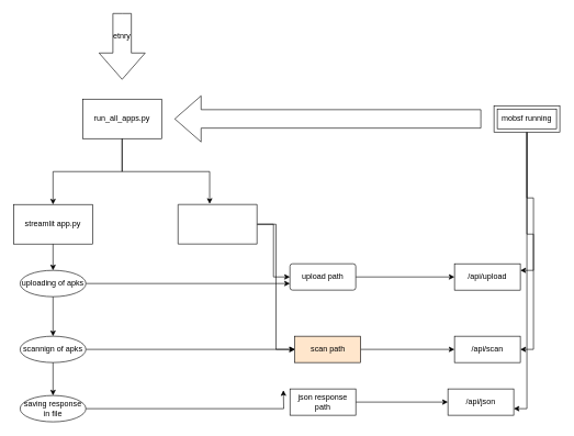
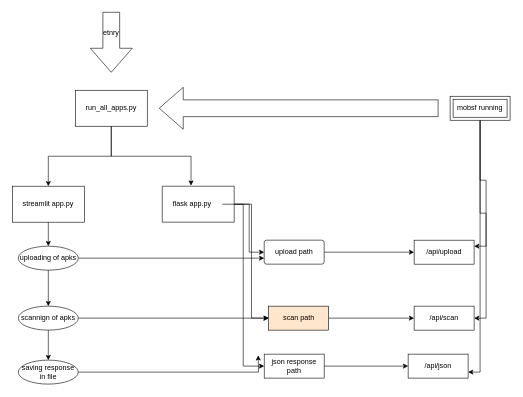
  <mxCell id="0" />
  <mxCell id="1" parent="0" />
  <mxCell id="2" style="edgeStyle=orthogonalEdgeStyle;rounded=0;orthogonalLoop=1;jettySize=auto;html=1;exitX=0.5;exitY=1;exitDx=0;exitDy=0;entryX=0.5;entryY=0;entryDx=0;entryDy=0;" edge="1" parent="1" source="3" target="32"><mxGeometry relative="1" as="geometry" /></mxCell>
  <mxCell id="3" value="" style="rounded=0;whiteSpace=wrap;html=1;fontStyle=1" vertex="1" parent="1"><mxGeometry x="125" y="150" width="120" height="60" as="geometry" /></mxCell>
  <mxCell id="4" value="run_all_apps.py" style="text;strokeColor=none;align=center;fillColor=none;html=1;verticalAlign=middle;whiteSpace=wrap;rounded=0;" vertex="1" parent="1"><mxGeometry x="125" y="150" width="120" height="60" as="geometry" /></mxCell>
  <mxCell id="5" value="" style="html=1;shadow=0;dashed=0;align=center;verticalAlign=middle;shape=mxgraph.arrows2.arrow;dy=0.6;dx=40;direction=south;notch=0;" vertex="1" parent="1"><mxGeometry x="150" y="20" width="70" height="100" as="geometry" /></mxCell>
  <mxCell id="6" value="etnry" style="text;strokeColor=none;align=center;fillColor=none;html=1;verticalAlign=middle;whiteSpace=wrap;rounded=0;rotation=0;" vertex="1" parent="1"><mxGeometry x="155" y="40" width="60" height="30" as="geometry" /></mxCell>
  <mxCell id="7" style="edgeStyle=orthogonalEdgeStyle;rounded=0;orthogonalLoop=1;jettySize=auto;html=1;entryX=0;entryY=0.5;entryDx=0;entryDy=0;" edge="1" parent="1" source="9" target="17"><mxGeometry relative="1" as="geometry" /></mxCell>
  <mxCell id="8" style="edgeStyle=orthogonalEdgeStyle;rounded=0;orthogonalLoop=1;jettySize=auto;html=1;entryX=0;entryY=0.5;entryDx=0;entryDy=0;" edge="1" parent="1" source="9" target="19"><mxGeometry relative="1" as="geometry" /></mxCell>
  <mxCell id="9" value="" style="verticalLabelPosition=bottom;verticalAlign=top;html=1;shape=mxgraph.basic.rect;fillColor2=none;strokeWidth=1;size=20;indent=5;" vertex="1" parent="1"><mxGeometry x="270" y="310" width="120" height="60" as="geometry" /></mxCell>
+ <mxCell id="10" style="edgeStyle=orthogonalEdgeStyle;rounded=0;orthogonalLoop=1;jettySize=auto;html=1;entryX=0;entryY=0.5;entryDx=0;entryDy=0;" edge="1" parent="1" source="11" target="21"><mxGeometry relative="1" as="geometry" /></mxCell>
+ <mxCell id="11" value="flask app.py&lt;br&gt;" style="text;strokeColor=none;align=center;fillColor=none;html=1;verticalAlign=middle;whiteSpace=wrap;rounded=0;" vertex="1" parent="1"><mxGeometry x="270" y="320" width="100" height="40" as="geometry" /></mxCell>
  <mxCell id="12" style="edgeStyle=orthogonalEdgeStyle;rounded=0;orthogonalLoop=1;jettySize=auto;html=1;exitX=0.5;exitY=1;exitDx=0;exitDy=0;entryX=0.4;entryY=-0.017;entryDx=0;entryDy=0;entryPerimeter=0;" edge="1" parent="1" source="3" target="9"><mxGeometry relative="1" as="geometry" /></mxCell>
  <mxCell id="13" style="edgeStyle=orthogonalEdgeStyle;rounded=0;orthogonalLoop=1;jettySize=auto;html=1;exitX=1;exitY=0.5;exitDx=0;exitDy=0;entryX=0;entryY=0.75;entryDx=0;entryDy=0;" edge="1" parent="1" source="33" target="17"><mxGeometry relative="1" as="geometry" /></mxCell>
  <mxCell id="14" style="edgeStyle=orthogonalEdgeStyle;rounded=0;orthogonalLoop=1;jettySize=auto;html=1;exitX=1;exitY=0.5;exitDx=0;exitDy=0;entryX=0;entryY=0.5;entryDx=0;entryDy=0;" edge="1" parent="1" source="35" target="19"><mxGeometry relative="1" as="geometry" /></mxCell>
  <mxCell id="15" style="edgeStyle=orthogonalEdgeStyle;rounded=0;orthogonalLoop=1;jettySize=auto;html=1;exitX=1;exitY=0.5;exitDx=0;exitDy=0;" edge="1" parent="1" source="37"><mxGeometry relative="1" as="geometry"><mxPoint x="430" y="592" as="targetPoint" /></mxGeometry></mxCell>
  <mxCell id="16" style="edgeStyle=orthogonalEdgeStyle;rounded=0;orthogonalLoop=1;jettySize=auto;html=1;exitX=1;exitY=0.5;exitDx=0;exitDy=0;entryX=0;entryY=0.5;entryDx=0;entryDy=0;" edge="1" parent="1" source="17" target="27"><mxGeometry relative="1" as="geometry" /></mxCell>
  <mxCell id="17" value="upload path" style="rounded=1;arcSize=10;whiteSpace=wrap;html=1;align=center;" vertex="1" parent="1"><mxGeometry x="440" y="400" width="100" height="40" as="geometry" /></mxCell>
  <mxCell id="18" style="edgeStyle=orthogonalEdgeStyle;rounded=0;orthogonalLoop=1;jettySize=auto;html=1;exitX=1;exitY=0.5;exitDx=0;exitDy=0;entryX=0;entryY=0.5;entryDx=0;entryDy=0;" edge="1" parent="1" source="19" target="28"><mxGeometry relative="1" as="geometry" /></mxCell>
  <mxCell id="19" value="scan path" style="whiteSpace=wrap;html=1;align=center;fillColor=#ffe6cc;" vertex="1" parent="1"><mxGeometry x="447.5" y="510" width="100" height="40" as="geometry" /></mxCell>
  <mxCell id="20" style="edgeStyle=orthogonalEdgeStyle;rounded=0;orthogonalLoop=1;jettySize=auto;html=1;exitX=1;exitY=0.5;exitDx=0;exitDy=0;entryX=0;entryY=0.5;entryDx=0;entryDy=0;" edge="1" parent="1" source="21" target="29"><mxGeometry relative="1" as="geometry" /></mxCell>
  <mxCell id="21" value="json response path" style="whiteSpace=wrap;html=1;align=center;" vertex="1" parent="1"><mxGeometry x="440" y="590" width="100" height="40" as="geometry" /></mxCell>
  <mxCell id="22" style="edgeStyle=orthogonalEdgeStyle;rounded=0;orthogonalLoop=1;jettySize=auto;html=1;exitX=0.5;exitY=1;exitDx=0;exitDy=0;entryX=1;entryY=0.25;entryDx=0;entryDy=0;verticalAlign=bottom;horizontal=0;" edge="1" parent="1" source="25" target="27"><mxGeometry relative="1" as="geometry" /></mxCell>
  <mxCell id="23" style="edgeStyle=orthogonalEdgeStyle;rounded=0;orthogonalLoop=1;jettySize=auto;html=1;exitX=0.5;exitY=1;exitDx=0;exitDy=0;entryX=1;entryY=0.5;entryDx=0;entryDy=0;" edge="1" parent="1" source="25" target="28"><mxGeometry relative="1" as="geometry" /></mxCell>
  <mxCell id="24" style="edgeStyle=orthogonalEdgeStyle;rounded=0;orthogonalLoop=1;jettySize=auto;html=1;exitX=0.5;exitY=1;exitDx=0;exitDy=0;entryX=1;entryY=0.75;entryDx=0;entryDy=0;" edge="1" parent="1" source="25" target="29"><mxGeometry relative="1" as="geometry" /></mxCell>
  <mxCell id="25" value="mobsf running" style="shape=ext;margin=3;double=1;whiteSpace=wrap;html=1;align=center;" vertex="1" parent="1"><mxGeometry x="750" y="160" width="100" height="40" as="geometry" /></mxCell>
  <mxCell id="26" value="" style="html=1;shadow=0;dashed=0;align=center;verticalAlign=middle;shape=mxgraph.arrows2.arrow;dy=0.6;dx=40;flipH=1;notch=0;" vertex="1" parent="1"><mxGeometry x="265" y="145" width="465" height="70" as="geometry" /></mxCell>
  <mxCell id="27" value="/api/upload" style="whiteSpace=wrap;html=1;align=center;" vertex="1" parent="1"><mxGeometry x="690" y="400" width="100" height="40" as="geometry" /></mxCell>
  <mxCell id="28" value="/api/scan" style="whiteSpace=wrap;html=1;align=center;" vertex="1" parent="1"><mxGeometry x="690" y="510" width="100" height="40" as="geometry" /></mxCell>
  <mxCell id="29" value="/api/json" style="whiteSpace=wrap;html=1;align=center;" vertex="1" parent="1"><mxGeometry x="680" y="590" width="100" height="40" as="geometry" /></mxCell>
  <mxCell id="30" value="" style="group" vertex="1" connectable="0" parent="1"><mxGeometry x="20" y="310" width="120" height="330" as="geometry" /></mxCell>
  <mxCell id="31" value="" style="rounded=0;whiteSpace=wrap;html=1;" vertex="1" parent="30"><mxGeometry width="120" height="60" as="geometry" /></mxCell>
  <mxCell id="32" value="streamlit app.py" style="text;strokeColor=none;align=center;fillColor=none;html=1;verticalAlign=middle;whiteSpace=wrap;rounded=0;" vertex="1" parent="30"><mxGeometry width="120" height="60" as="geometry" /></mxCell>
  <mxCell id="33" value="uploading of apks&lt;br&gt;" style="ellipse;whiteSpace=wrap;html=1;align=center;" vertex="1" parent="30"><mxGeometry x="10" y="100" width="100" height="40" as="geometry" /></mxCell>
  <mxCell id="34" style="edgeStyle=orthogonalEdgeStyle;rounded=0;orthogonalLoop=1;jettySize=auto;html=1;exitX=0.5;exitY=1;exitDx=0;exitDy=0;entryX=0.5;entryY=0;entryDx=0;entryDy=0;" edge="1" parent="30" source="32" target="33"><mxGeometry relative="1" as="geometry" /></mxCell>
  <mxCell id="35" value="scannign of apks" style="ellipse;whiteSpace=wrap;html=1;align=center;" vertex="1" parent="30"><mxGeometry x="10" y="200" width="100" height="40" as="geometry" /></mxCell>
  <mxCell id="36" style="edgeStyle=orthogonalEdgeStyle;rounded=0;orthogonalLoop=1;jettySize=auto;html=1;exitX=0.5;exitY=1;exitDx=0;exitDy=0;entryX=0.5;entryY=0;entryDx=0;entryDy=0;" edge="1" parent="30" source="33" target="35"><mxGeometry relative="1" as="geometry" /></mxCell>
  <mxCell id="37" value="saving response in file" style="ellipse;whiteSpace=wrap;html=1;align=center;" vertex="1" parent="30"><mxGeometry x="10" y="290" width="100" height="40" as="geometry" /></mxCell>
  <mxCell id="38" style="edgeStyle=orthogonalEdgeStyle;rounded=0;orthogonalLoop=1;jettySize=auto;html=1;exitX=0.5;exitY=1;exitDx=0;exitDy=0;entryX=0.5;entryY=0;entryDx=0;entryDy=0;" edge="1" parent="30" source="35" target="37"><mxGeometry relative="1" as="geometry" /></mxCell>
